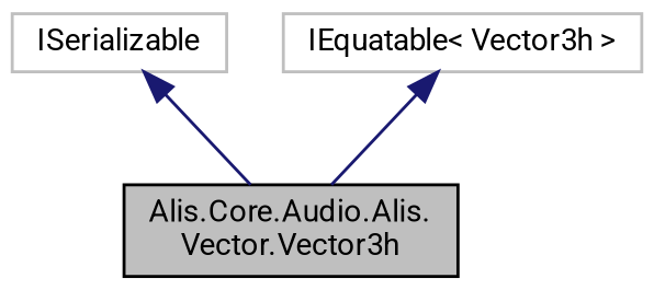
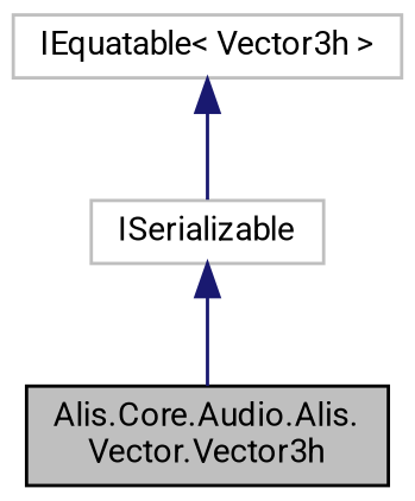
  digraph {
    fontname=Roboto
    node [color=grey75 fillcolor=white fontname=Roboto fontsize=10 shape=record style=filled]
    edge [color=midnightblue dir=back fontname=Roboto fontsize=10 labelfontname=Helvetica labelfontsize=10 style=solid]
    n1 [color=black fillcolor=grey75 fontcolor=black height=0.2 label="Alis.Core.Audio.Alis.\lVector.Vector3h" width=0.4]
    n2 [height=0.2 label=ISerializable width=0.4]
    n3 [height=0.2 label="IEquatable\< Vector3h \>" width=0.4]
    n2 -> n1
-   n3 -> n1
+   n3 -> n2
  }
